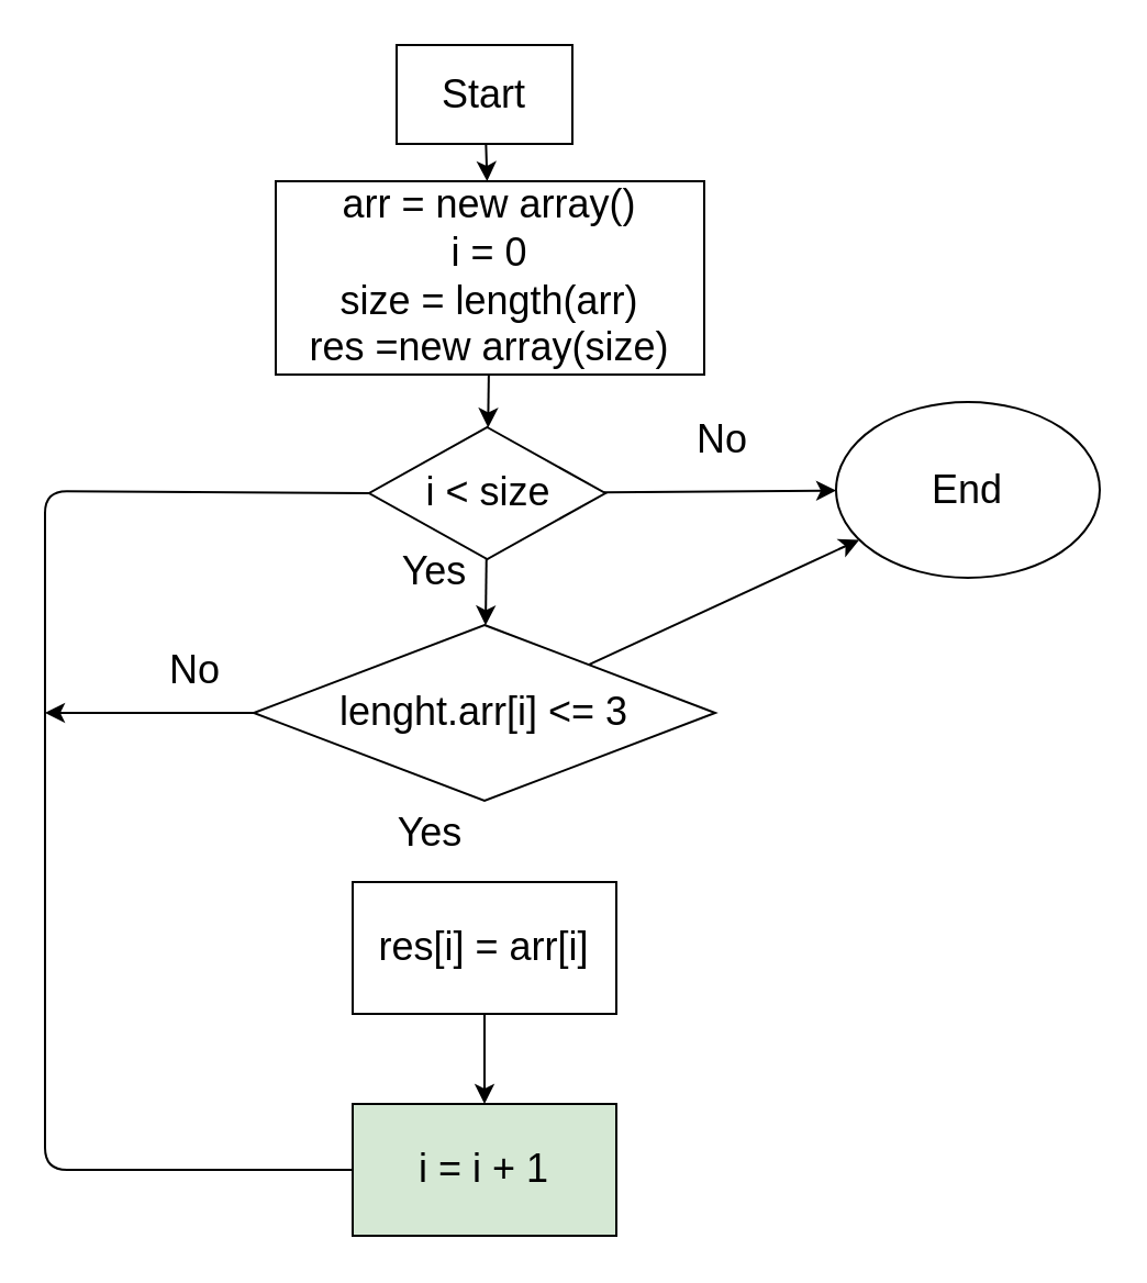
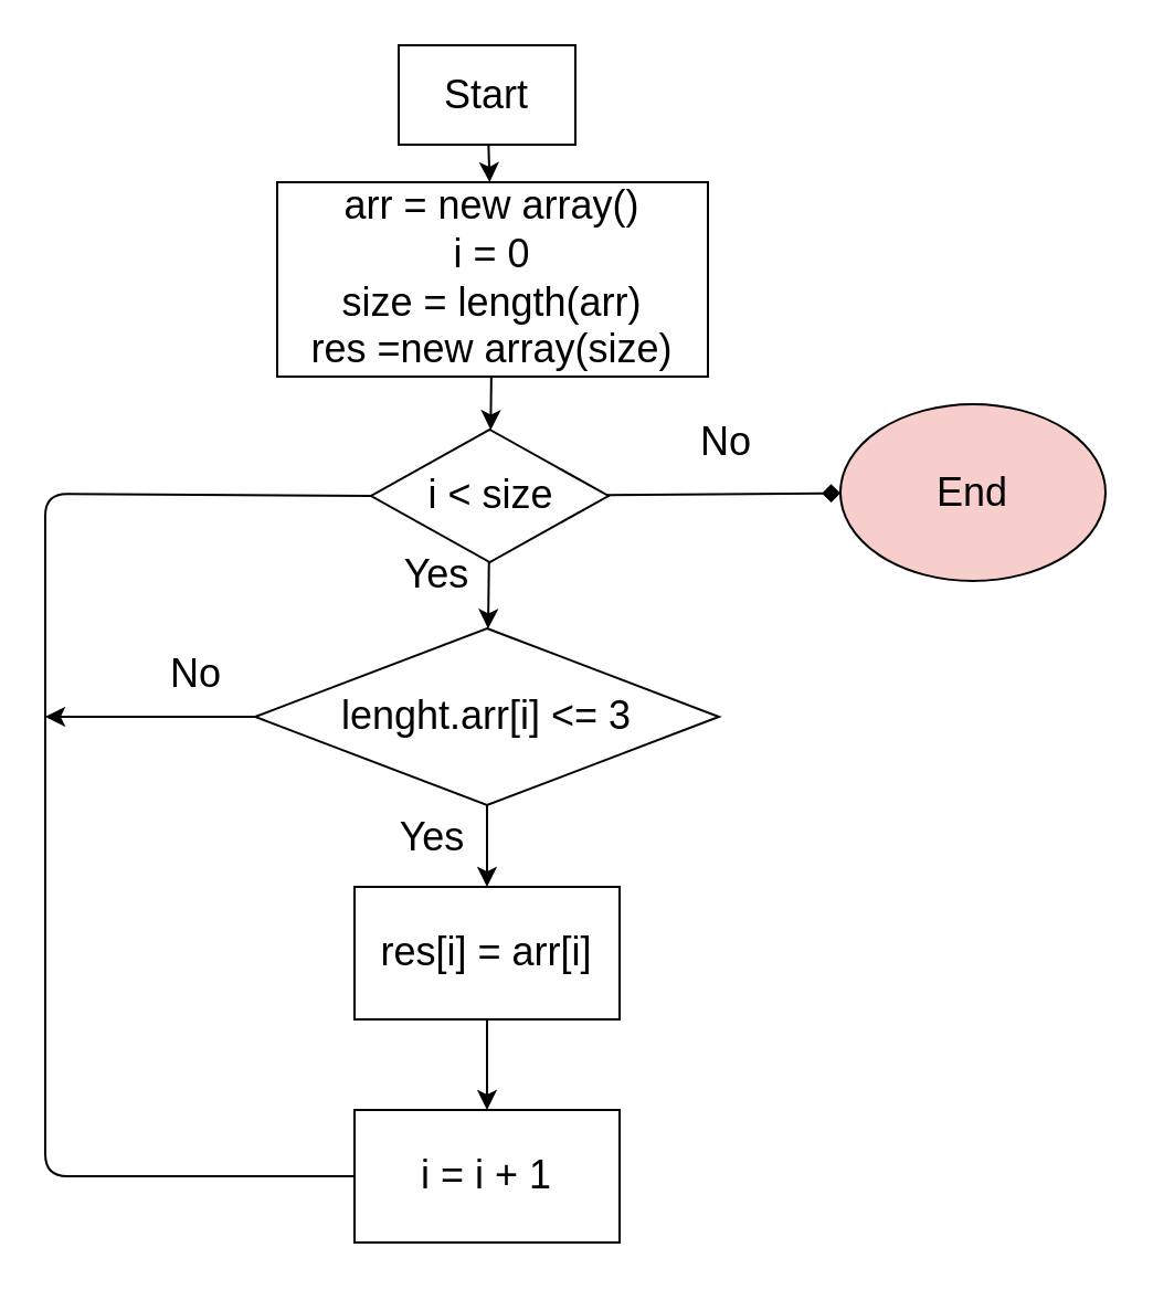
  <mxCell id="0" />
  <mxCell id="1" parent="0" />
  <mxCell id="2" value="" style="edgeStyle=none;html=1;strokeWidth=1;fontSize=18;" edge="1" parent="1" source="3" target="5"><mxGeometry relative="1" as="geometry" /></mxCell>
  <mxCell id="3" value="Start" style="whiteSpace=wrap;html=1;strokeWidth=1;fontSize=18;rounded=0;" vertex="1" parent="1"><mxGeometry x="180" width="80" height="45" as="geometry" y="20" /></mxCell>
  <mxCell id="4" value="" style="edgeStyle=none;html=1;fontSize=18;strokeWidth=1;" edge="1" parent="1" source="5" target="8"><mxGeometry relative="1" as="geometry" /></mxCell>
  <mxCell id="5" value="arr = new array()&lt;br&gt;i = 0&lt;br style=&quot;font-size: 18px&quot;&gt;size = length(arr)&lt;br style=&quot;font-size: 18px&quot;&gt;res =new array(size)" style="whiteSpace=wrap;html=1;strokeWidth=1;fontSize=18;" vertex="1" parent="1"><mxGeometry x="125" y="82" width="195" height="88" as="geometry" /></mxCell>
  <mxCell id="6" value="" style="edgeStyle=none;html=1;fontSize=18;strokeWidth=1;" edge="1" parent="1" source="8" target="11"><mxGeometry relative="1" as="geometry" /></mxCell>
- <mxCell id="7" style="edgeStyle=none;html=1;fontSize=18;strokeWidth=1;" edge="1" parent="1" source="8" target="20"><mxGeometry relative="1" as="geometry"><mxPoint x="440" y="222.5" as="targetPoint" /></mxGeometry></mxCell>
+ <mxCell id="7" style="edgeStyle=none;html=1;fontSize=18;strokeWidth=1;endArrow=diamond;" edge="1" parent="1" source="8" target="20"><mxGeometry relative="1" as="geometry"><mxPoint x="440" y="222.5" as="targetPoint" /></mxGeometry></mxCell>
  <mxCell id="8" value="i &amp;lt; size" style="rhombus;whiteSpace=wrap;html=1;fontSize=18;strokeWidth=1;" vertex="1" parent="1"><mxGeometry x="167.5" y="194" width="107.5" height="60" as="geometry" /></mxCell>
- <mxCell id="9" value="" style="edgeStyle=none;html=1;fontSize=18;strokeWidth=1;" edge="1" parent="1" source="11" target="20"><mxGeometry relative="1" as="geometry" /></mxCell>
+ <mxCell id="9" value="" style="edgeStyle=none;html=1;fontSize=18;strokeWidth=1;" edge="1" parent="1" source="11" target="13"><mxGeometry relative="1" as="geometry" /></mxCell>
  <mxCell id="10" style="edgeStyle=none;html=1;fontSize=18;strokeWidth=1;" edge="1" parent="1" source="11"><mxGeometry relative="1" as="geometry"><mxPoint x="20" y="324" as="targetPoint" /></mxGeometry></mxCell>
  <mxCell id="11" value="lenght.arr[i] &amp;lt;= 3" style="rhombus;whiteSpace=wrap;html=1;fontSize=18;strokeWidth=1;" vertex="1" parent="1"><mxGeometry x="115" y="284" width="210" height="80" as="geometry" /></mxCell>
  <mxCell id="12" value="" style="edgeStyle=none;html=1;fontSize=18;strokeWidth=1;" edge="1" parent="1" source="13" target="15"><mxGeometry relative="1" as="geometry" /></mxCell>
  <mxCell id="13" value="res[i] = arr[i]" style="whiteSpace=wrap;html=1;fontSize=18;strokeWidth=1;" vertex="1" parent="1"><mxGeometry x="160" y="401" width="120" height="60" as="geometry" /></mxCell>
  <mxCell id="14" style="edgeStyle=none;html=1;entryX=0;entryY=0.5;entryDx=0;entryDy=0;fontSize=18;strokeWidth=1;endArrow=none;" edge="1" parent="1" source="15" target="8"><mxGeometry relative="1" as="geometry"><Array as="points"><mxPoint x="20" y="532" /><mxPoint x="20" y="223" /></Array></mxGeometry></mxCell>
- <mxCell id="15" value="i = i + 1" style="whiteSpace=wrap;html=1;fontSize=18;strokeWidth=1;fillColor=#d5e8d4;" vertex="1" parent="1"><mxGeometry x="160" y="502" width="120" height="60" as="geometry" /></mxCell>
+ <mxCell id="15" value="i = i + 1" style="whiteSpace=wrap;html=1;fontSize=18;strokeWidth=1;" vertex="1" parent="1"><mxGeometry x="160" y="502" width="120" height="60" as="geometry" /></mxCell>
  <mxCell id="16" value="Yes" style="text;html=1;align=center;verticalAlign=middle;resizable=0;points=[];autosize=1;strokeColor=none;fillColor=none;fontSize=18;" vertex="1" parent="1"><mxGeometry x="174" y="245" width="45" height="30" as="geometry" /></mxCell>
  <mxCell id="17" value="Yes" style="text;html=1;align=center;verticalAlign=middle;resizable=0;points=[];autosize=1;strokeColor=none;fillColor=none;fontSize=18;" vertex="1" parent="1"><mxGeometry x="172.5" y="364" width="45" height="30" as="geometry" /></mxCell>
  <mxCell id="18" value="No" style="text;html=1;align=center;verticalAlign=middle;resizable=0;points=[];autosize=1;strokeColor=none;fillColor=none;fontSize=18;" vertex="1" parent="1"><mxGeometry x="305" y="185" width="45" height="30" as="geometry" /></mxCell>
  <mxCell id="19" value="No" style="text;html=1;align=center;verticalAlign=middle;resizable=0;points=[];autosize=1;strokeColor=none;fillColor=none;fontSize=18;" vertex="1" parent="1"><mxGeometry x="65" y="290" width="45" height="30" as="geometry" /></mxCell>
- <mxCell id="20" value="End" style="ellipse;whiteSpace=wrap;html=1;fontSize=18;strokeWidth=1;" vertex="1" parent="1"><mxGeometry x="380" y="182.5" width="120" height="80" as="geometry" /></mxCell>
+ <mxCell id="20" value="End" style="ellipse;whiteSpace=wrap;html=1;fontSize=18;strokeWidth=1;fillColor=#f8cecc;" vertex="1" parent="1"><mxGeometry x="380" y="182.5" width="120" height="80" as="geometry" /></mxCell>
